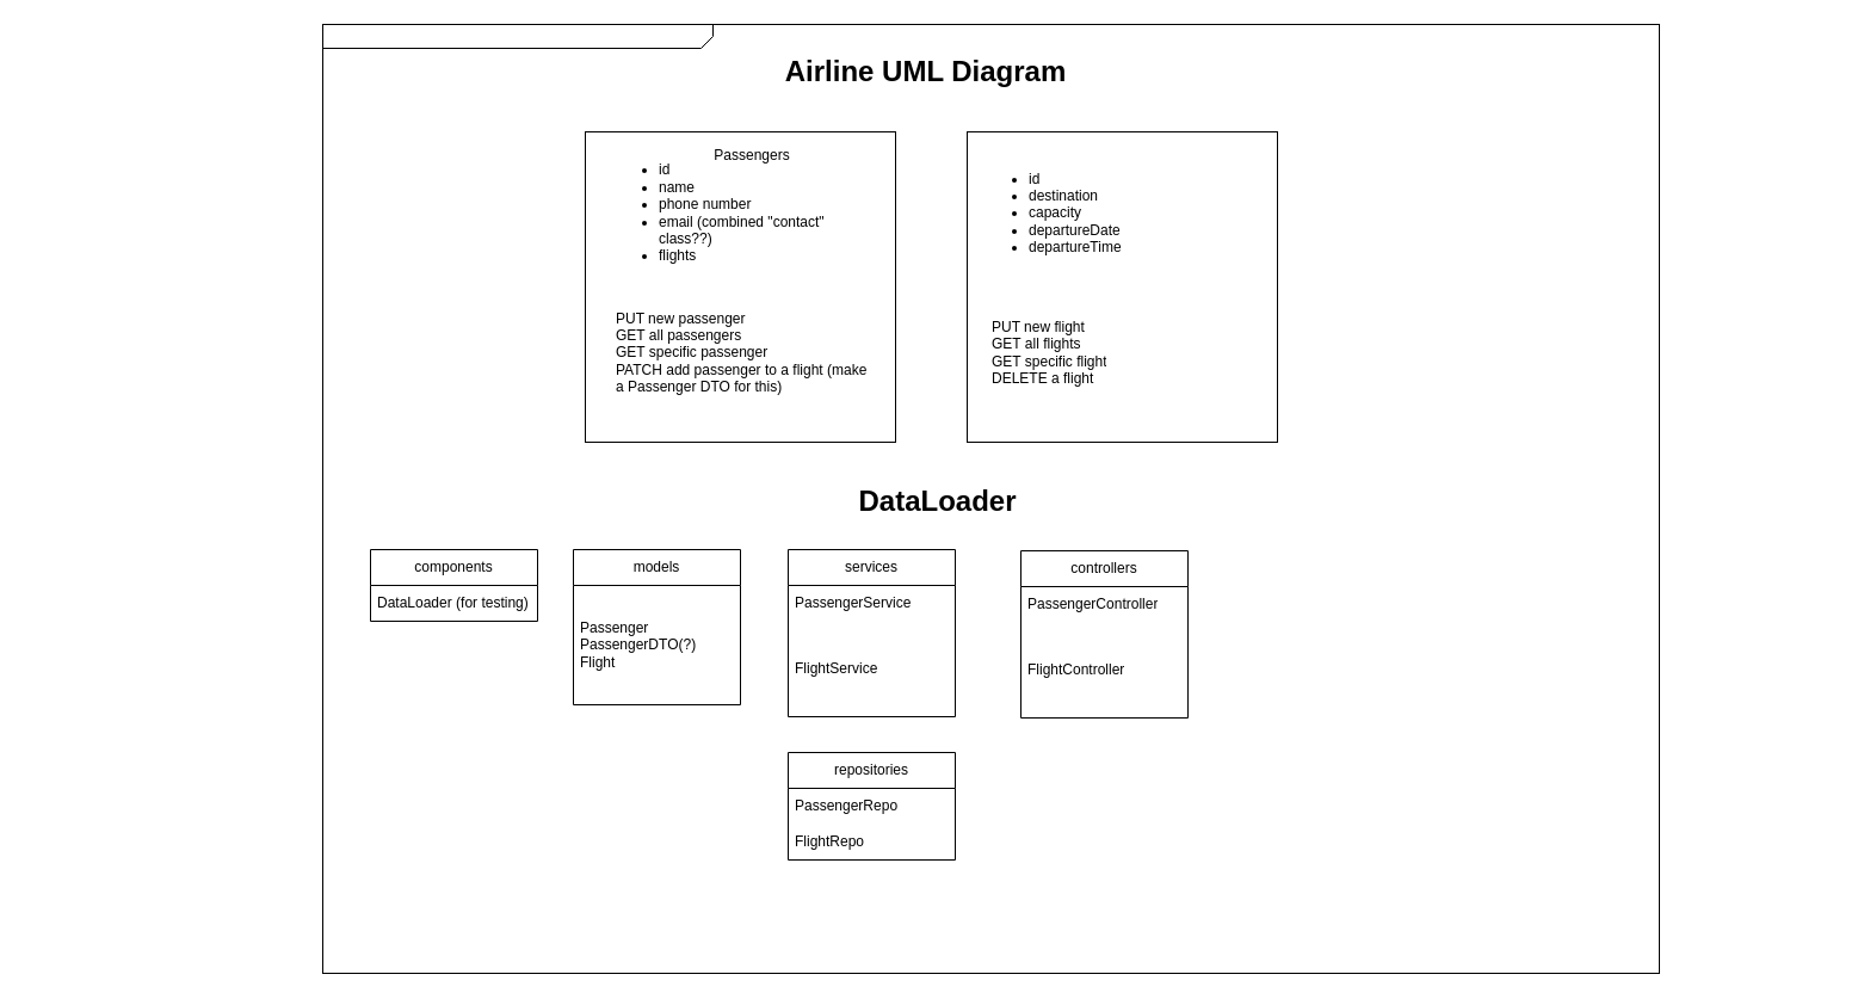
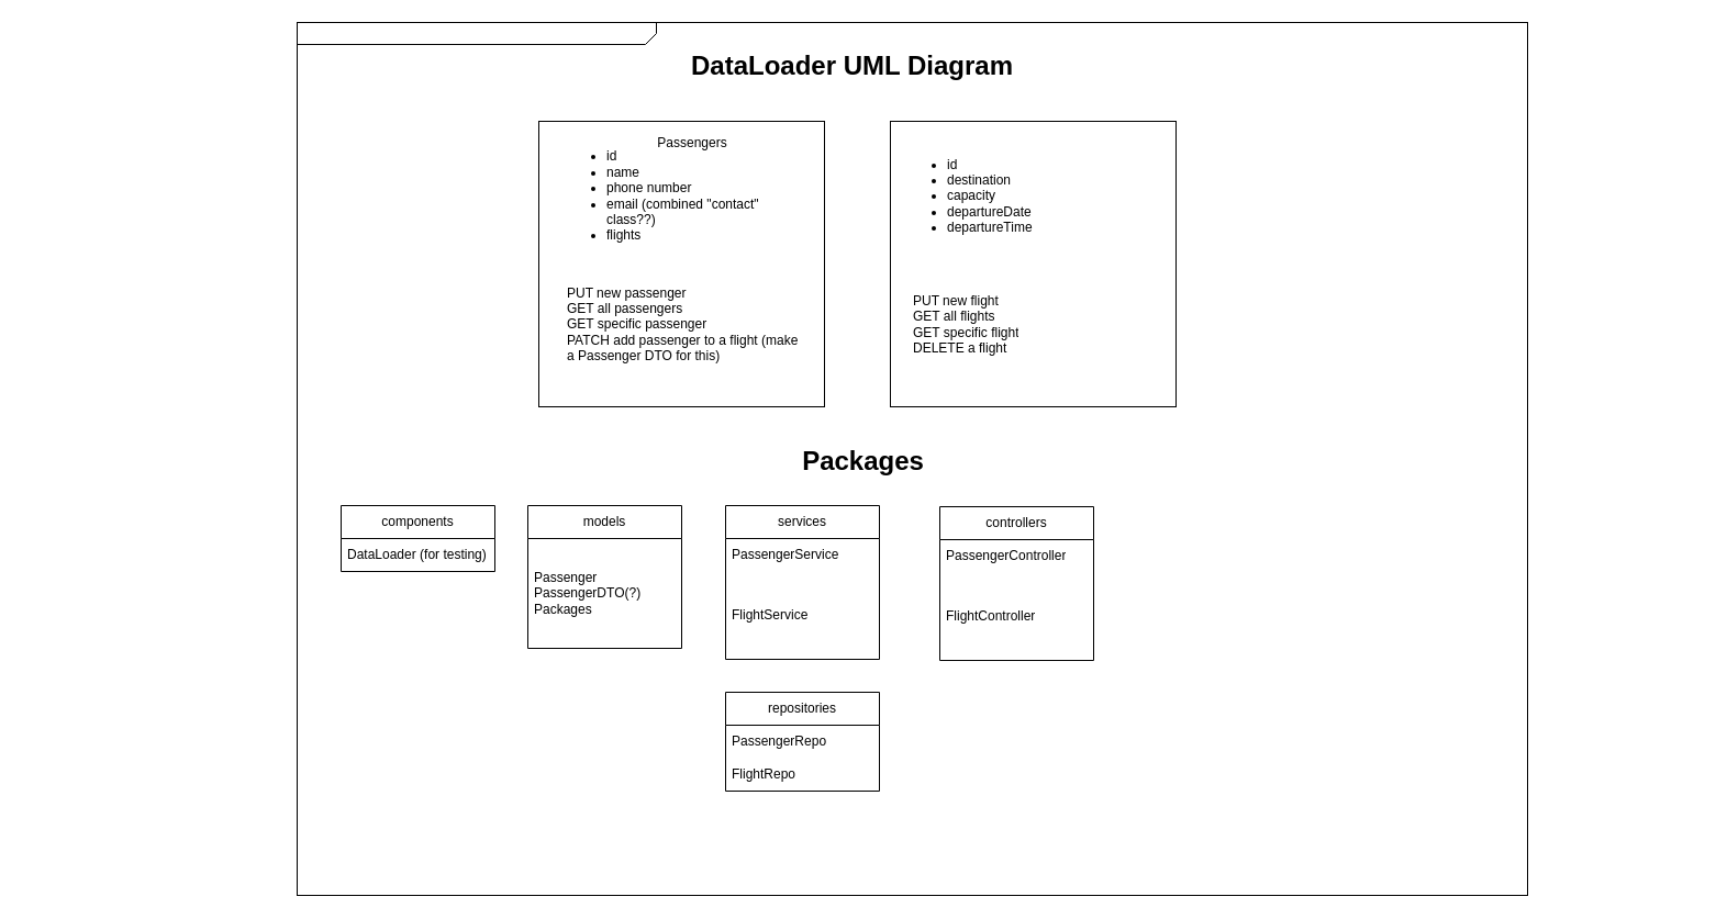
  <mxCell id="0" style=";html=1;" />
  <mxCell id="1" style=";html=1;" parent="0" />
  <mxCell id="2" value="" style="html=1;strokeWidth=1;shape=mxgraph.sysml.package;html=1;overflow=fill;whiteSpace=wrap;fillColor=none;gradientColor=none;fontSize=12;align=center;labelX=327.64;" parent="1" vertex="1"><mxGeometry x="270" y="20" width="1120" height="795" as="geometry" /></mxCell>
  <mxCell id="3" style="edgeStyle=none;rounded=0;html=1;dashed=1;endArrow=none;endFill=0;jettySize=auto;orthogonalLoop=1;" parent="1" edge="1"><mxGeometry relative="1" as="geometry"><mxPoint x="1126.583" y="165" as="targetPoint" /></mxGeometry></mxCell>
  <mxCell id="4" style="edgeStyle=orthogonalEdgeStyle;rounded=0;html=1;endArrow=circlePlus;endFill=0;jettySize=auto;orthogonalLoop=1;entryX=0.25;entryY=1;" parent="1" edge="1"><mxGeometry relative="1" as="geometry"><Array as="points"><mxPoint x="687" y="145" /><mxPoint x="737" y="145" /></Array><mxPoint x="687.1" y="165" as="sourcePoint" /></mxGeometry></mxCell>
  <mxCell id="5" style="edgeStyle=orthogonalEdgeStyle;rounded=0;html=1;endArrow=circlePlus;endFill=0;jettySize=auto;orthogonalLoop=1;entryX=0.5;entryY=1;" parent="1" edge="1"><mxGeometry relative="1" as="geometry"><Array as="points"><mxPoint x="877" y="145" /><mxPoint x="777" y="145" /></Array><mxPoint x="877.1" y="165" as="sourcePoint" /></mxGeometry></mxCell>
  <mxCell id="6" style="edgeStyle=orthogonalEdgeStyle;rounded=0;html=1;endArrow=circlePlus;endFill=0;jettySize=auto;orthogonalLoop=1;entryX=0.75;entryY=1;" parent="1" edge="1"><mxGeometry relative="1" as="geometry"><Array as="points"><mxPoint x="1077" y="135" /><mxPoint x="817" y="135" /></Array><mxPoint x="1077.1" y="165" as="sourcePoint" /></mxGeometry></mxCell>
  <mxCell id="7" style="edgeStyle=none;rounded=0;html=1;dashed=1;endArrow=none;endFill=0;jettySize=auto;orthogonalLoop=1;" parent="1" edge="1"><mxGeometry relative="1" as="geometry"><mxPoint x="1077" y="165" as="sourcePoint" /></mxGeometry></mxCell>
  <mxCell id="8" style="edgeStyle=orthogonalEdgeStyle;rounded=0;html=1;endArrow=circlePlus;endFill=0;jettySize=auto;orthogonalLoop=1;" parent="1" edge="1"><mxGeometry relative="1" as="geometry"><Array as="points"><mxPoint x="537" y="265" /><mxPoint x="537" y="265" /></Array><mxPoint x="537.1" y="295" as="sourcePoint" /></mxGeometry></mxCell>
  <mxCell id="9" style="rounded=0;html=1;endArrow=none;endFill=0;jettySize=auto;orthogonalLoop=1;dashed=1;" parent="1" edge="1"><mxGeometry relative="1" as="geometry"><mxPoint x="1011.545" y="335" as="sourcePoint" /></mxGeometry></mxCell>
  <mxCell id="10" style="edgeStyle=none;rounded=0;html=1;dashed=1;endArrow=none;endFill=0;jettySize=auto;orthogonalLoop=1;" parent="1" edge="1"><mxGeometry relative="1" as="geometry"><mxPoint x="1247" y="335" as="sourcePoint" /></mxGeometry></mxCell>
- <mxCell id="11" value="Airline UML Diagram" style="text;strokeColor=none;fillColor=none;html=1;fontSize=24;fontStyle=1;verticalAlign=middle;align=center;" parent="1" vertex="1"><mxGeometry x="20" y="40" width="1510" height="40" as="geometry" /></mxCell>
+ <mxCell id="11" value="DataLoader UML Diagram" style="text;strokeColor=none;fillColor=none;html=1;fontSize=24;fontStyle=1;verticalAlign=middle;align=center;" parent="1" vertex="1"><mxGeometry x="20" y="40" width="1510" height="40" as="geometry" /></mxCell>
  <mxCell id="12" value="" style="whiteSpace=wrap;html=1;aspect=fixed;" vertex="1" parent="1"><mxGeometry x="490" y="110" width="260" height="260" as="geometry" /></mxCell>
  <mxCell id="13" value="" style="whiteSpace=wrap;html=1;aspect=fixed;" vertex="1" parent="1"><mxGeometry x="810" y="110" width="260" height="260" as="geometry" /></mxCell>
  <mxCell id="14" value="Passengers" style="text;html=1;strokeColor=none;fillColor=none;align=center;verticalAlign=middle;whiteSpace=wrap;rounded=0;" vertex="1" parent="1"><mxGeometry x="545" y="115" width="170" height="30" as="geometry" /></mxCell>
  <mxCell id="15" value="&lt;ul&gt;&lt;li&gt;id&amp;nbsp;&lt;/li&gt;&lt;li&gt;name&lt;/li&gt;&lt;li&gt;phone number&lt;/li&gt;&lt;li&gt;email (combined &quot;contact&quot; class??)&lt;/li&gt;&lt;li&gt;flights&lt;/li&gt;&lt;/ul&gt;" style="text;html=1;strokeColor=none;fillColor=none;align=left;verticalAlign=middle;whiteSpace=wrap;rounded=0;" vertex="1" parent="1"><mxGeometry x="510" y="160" width="190" height="35" as="geometry" /></mxCell>
  <mxCell id="16" value="&lt;ul&gt;&lt;li&gt;id&amp;nbsp;&lt;/li&gt;&lt;li&gt;destination&lt;/li&gt;&lt;li&gt;capacity&lt;/li&gt;&lt;li&gt;departureDate&lt;/li&gt;&lt;li&gt;departureTime&lt;/li&gt;&lt;/ul&gt;" style="text;html=1;strokeColor=none;fillColor=none;align=left;verticalAlign=middle;whiteSpace=wrap;rounded=0;" vertex="1" parent="1"><mxGeometry x="820" y="160" width="190" height="35" as="geometry" /></mxCell>
  <mxCell id="17" value="PUT new passenger&lt;br&gt;GET all passengers&lt;br&gt;GET specific passenger&lt;br&gt;PATCH add passenger to a flight (make a Passenger DTO for this)" style="text;strokeColor=none;fillColor=none;align=left;verticalAlign=middle;spacingLeft=4;spacingRight=4;overflow=hidden;points=[[0,0.5],[1,0.5]];portConstraint=eastwest;rotatable=0;whiteSpace=wrap;html=1;" vertex="1" parent="1"><mxGeometry x="510" y="240" width="230" height="110" as="geometry" /></mxCell>
  <mxCell id="18" value="PUT new flight&lt;br&gt;GET all flights&lt;br&gt;GET specific flight&lt;br&gt;DELETE a flight" style="text;strokeColor=none;fillColor=none;align=left;verticalAlign=middle;spacingLeft=4;spacingRight=4;overflow=hidden;points=[[0,0.5],[1,0.5]];portConstraint=eastwest;rotatable=0;whiteSpace=wrap;html=1;" vertex="1" parent="1"><mxGeometry x="825" y="240" width="230" height="110" as="geometry" /></mxCell>
- <mxCell id="19" value="DataLoader" style="text;strokeColor=none;fillColor=none;html=1;fontSize=24;fontStyle=1;verticalAlign=middle;align=center;" vertex="1" parent="1"><mxGeometry x="30" y="400" width="1510" height="40" as="geometry" /></mxCell>
+ <mxCell id="19" value="Packages" style="text;strokeColor=none;fillColor=none;html=1;fontSize=24;fontStyle=1;verticalAlign=middle;align=center;" vertex="1" parent="1"><mxGeometry x="30" y="400" width="1510" height="40" as="geometry" /></mxCell>
  <mxCell id="20" value="repositories" style="swimlane;fontStyle=0;childLayout=stackLayout;horizontal=1;startSize=30;horizontalStack=0;resizeParent=1;resizeParentMax=0;resizeLast=0;collapsible=1;marginBottom=0;whiteSpace=wrap;html=1;" vertex="1" parent="1"><mxGeometry x="660" y="630" width="140" height="90" as="geometry" /></mxCell>
  <mxCell id="21" value="PassengerRepo" style="text;strokeColor=none;fillColor=none;align=left;verticalAlign=middle;spacingLeft=4;spacingRight=4;overflow=hidden;points=[[0,0.5],[1,0.5]];portConstraint=eastwest;rotatable=0;whiteSpace=wrap;html=1;" vertex="1" parent="20"><mxGeometry y="30" width="140" height="30" as="geometry" /></mxCell>
  <mxCell id="22" value="FlightRepo" style="text;strokeColor=none;fillColor=none;align=left;verticalAlign=middle;spacingLeft=4;spacingRight=4;overflow=hidden;points=[[0,0.5],[1,0.5]];portConstraint=eastwest;rotatable=0;whiteSpace=wrap;html=1;" vertex="1" parent="20"><mxGeometry y="60" width="140" height="30" as="geometry" /></mxCell>
  <mxCell id="23" value="components" style="swimlane;fontStyle=0;childLayout=stackLayout;horizontal=1;startSize=30;horizontalStack=0;resizeParent=1;resizeParentMax=0;resizeLast=0;collapsible=1;marginBottom=0;whiteSpace=wrap;html=1;" vertex="1" parent="1"><mxGeometry x="310" y="460" width="140" height="60" as="geometry" /></mxCell>
  <mxCell id="24" value="DataLoader (for testing)" style="text;strokeColor=none;fillColor=none;align=left;verticalAlign=middle;spacingLeft=4;spacingRight=4;overflow=hidden;points=[[0,0.5],[1,0.5]];portConstraint=eastwest;rotatable=0;whiteSpace=wrap;html=1;" vertex="1" parent="23"><mxGeometry y="30" width="140" height="30" as="geometry" /></mxCell>
  <mxCell id="25" value="models" style="swimlane;fontStyle=0;childLayout=stackLayout;horizontal=1;startSize=30;horizontalStack=0;resizeParent=1;resizeParentMax=0;resizeLast=0;collapsible=1;marginBottom=0;whiteSpace=wrap;html=1;" vertex="1" parent="1"><mxGeometry x="480" y="460" width="140" height="130" as="geometry" /></mxCell>
- <mxCell id="26" value="Passenger&lt;br&gt;PassengerDTO(?)&lt;br&gt;Flight" style="text;strokeColor=none;fillColor=none;align=left;verticalAlign=middle;spacingLeft=4;spacingRight=4;overflow=hidden;points=[[0,0.5],[1,0.5]];portConstraint=eastwest;rotatable=0;whiteSpace=wrap;html=1;" vertex="1" parent="25"><mxGeometry y="30" width="140" height="100" as="geometry" /></mxCell>
+ <mxCell id="26" value="Passenger&lt;br&gt;PassengerDTO(?)&lt;br&gt;Packages" style="text;strokeColor=none;fillColor=none;align=left;verticalAlign=middle;spacingLeft=4;spacingRight=4;overflow=hidden;points=[[0,0.5],[1,0.5]];portConstraint=eastwest;rotatable=0;whiteSpace=wrap;html=1;" vertex="1" parent="25"><mxGeometry y="30" width="140" height="100" as="geometry" /></mxCell>
  <mxCell id="27" value="services" style="swimlane;fontStyle=0;childLayout=stackLayout;horizontal=1;startSize=30;horizontalStack=0;resizeParent=1;resizeParentMax=0;resizeLast=0;collapsible=1;marginBottom=0;whiteSpace=wrap;html=1;" vertex="1" parent="1"><mxGeometry x="660" y="460" width="140" height="140" as="geometry" /></mxCell>
  <mxCell id="28" value="PassengerService" style="text;strokeColor=none;fillColor=none;align=left;verticalAlign=middle;spacingLeft=4;spacingRight=4;overflow=hidden;points=[[0,0.5],[1,0.5]];portConstraint=eastwest;rotatable=0;whiteSpace=wrap;html=1;" vertex="1" parent="27"><mxGeometry y="30" width="140" height="30" as="geometry" /></mxCell>
  <mxCell id="29" value="FlightService" style="text;strokeColor=none;fillColor=none;align=left;verticalAlign=middle;spacingLeft=4;spacingRight=4;overflow=hidden;points=[[0,0.5],[1,0.5]];portConstraint=eastwest;rotatable=0;whiteSpace=wrap;html=1;" vertex="1" parent="27"><mxGeometry y="60" width="140" height="80" as="geometry" /></mxCell>
  <mxCell id="30" value="controllers" style="swimlane;fontStyle=0;childLayout=stackLayout;horizontal=1;startSize=30;horizontalStack=0;resizeParent=1;resizeParentMax=0;resizeLast=0;collapsible=1;marginBottom=0;whiteSpace=wrap;html=1;" vertex="1" parent="1"><mxGeometry x="855" y="461" width="140" height="140" as="geometry" /></mxCell>
  <mxCell id="31" value="PassengerController" style="text;strokeColor=none;fillColor=none;align=left;verticalAlign=middle;spacingLeft=4;spacingRight=4;overflow=hidden;points=[[0,0.5],[1,0.5]];portConstraint=eastwest;rotatable=0;whiteSpace=wrap;html=1;" vertex="1" parent="30"><mxGeometry y="30" width="140" height="30" as="geometry" /></mxCell>
  <mxCell id="32" value="FlightController" style="text;strokeColor=none;fillColor=none;align=left;verticalAlign=middle;spacingLeft=4;spacingRight=4;overflow=hidden;points=[[0,0.5],[1,0.5]];portConstraint=eastwest;rotatable=0;whiteSpace=wrap;html=1;" vertex="1" parent="30"><mxGeometry y="60" width="140" height="80" as="geometry" /></mxCell>
